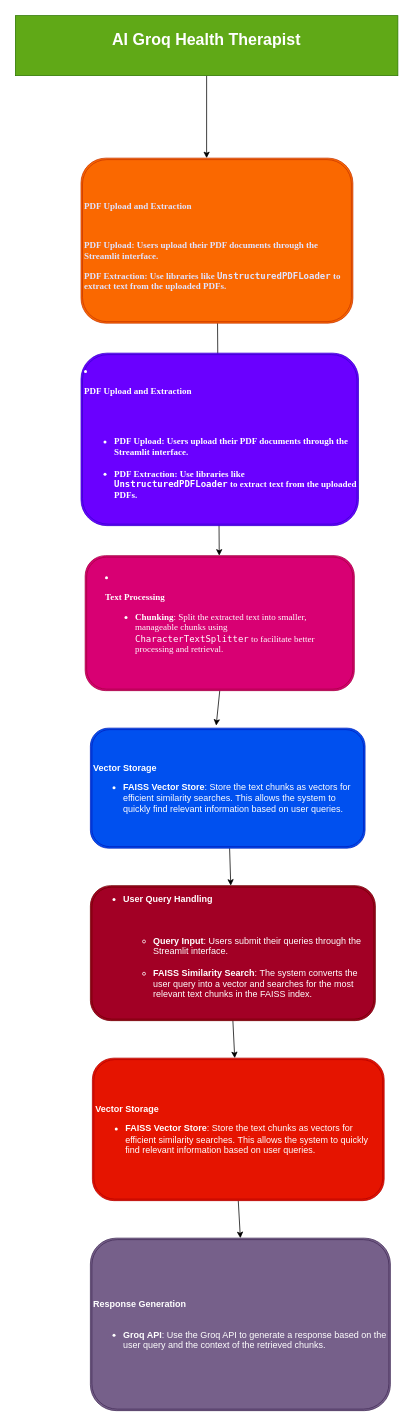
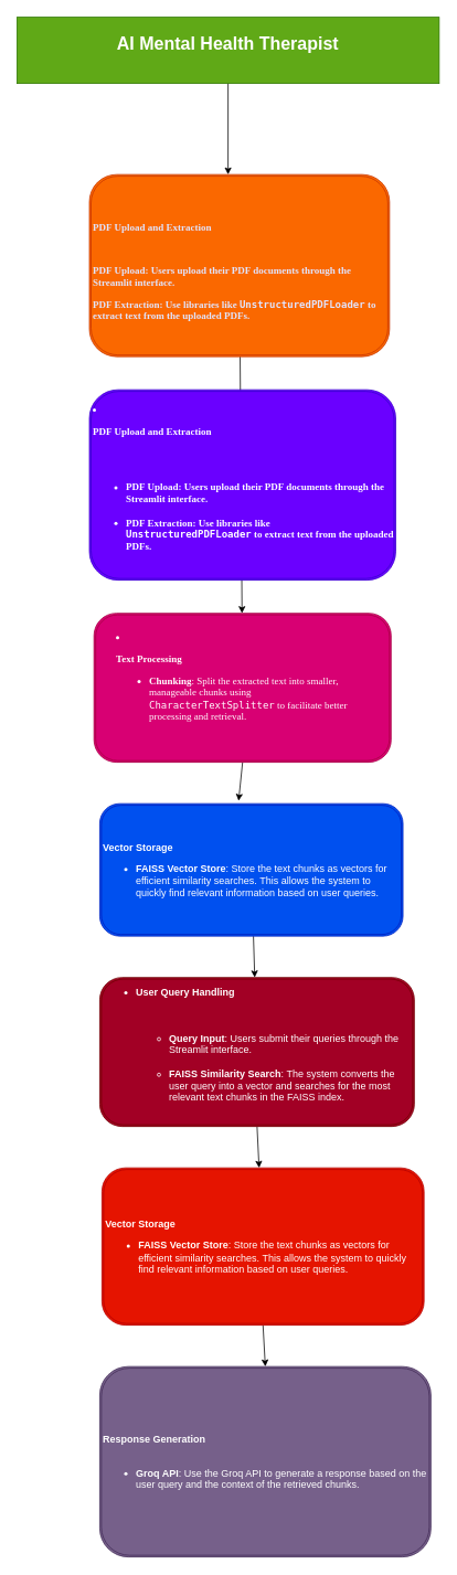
  <mxCell id="0" />
  <mxCell id="1" parent="0" />
  <mxCell id="2" style="edgeStyle=none;html=1;exitX=0.5;exitY=1;exitDx=0;exitDy=0;entryX=0.462;entryY=0;entryDx=0;entryDy=0;entryPerimeter=0;fontFamily=Tahoma;fontSize=11;fontColor=#E0E4FF;" edge="1" parent="1" source="3" target="5"><mxGeometry relative="1" as="geometry" /></mxCell>
- <mxCell id="3" value="&#10;&lt;b&gt;&lt;span style=&quot;font-size:16.0pt;&#10;font-family:&amp;quot;Calibri&amp;quot;,sans-serif;mso-ascii-theme-font:minor-latin;mso-fareast-font-family:&#10;&amp;quot;Segoe UI&amp;quot;;mso-hansi-theme-font:minor-latin;mso-bidi-font-family:&amp;quot;Segoe UI&amp;quot;;&#10;color:black;mso-themecolor:text1;mso-ansi-language:EN-US;mso-fareast-language:&#10;ZH-CN;mso-bidi-language:AR-SA&quot; lang=&quot;EN-US&quot;&gt;AI Groq Health Therapist &lt;/span&gt;&lt;/b&gt;&#10;&#10;&#10;&#10;" style="whiteSpace=wrap;html=1;fillColor=#60a917;fontColor=#ffffff;strokeColor=#2D7600;verticalAlign=top;" vertex="1" parent="1"><mxGeometry x="20" y="20" width="510" height="80" as="geometry" /></mxCell>
+ <mxCell id="3" value="&#10;&lt;b&gt;&lt;span style=&quot;font-size:16.0pt;&#10;font-family:&amp;quot;Calibri&amp;quot;,sans-serif;mso-ascii-theme-font:minor-latin;mso-fareast-font-family:&#10;&amp;quot;Segoe UI&amp;quot;;mso-hansi-theme-font:minor-latin;mso-bidi-font-family:&amp;quot;Segoe UI&amp;quot;;&#10;color:black;mso-themecolor:text1;mso-ansi-language:EN-US;mso-fareast-language:&#10;ZH-CN;mso-bidi-language:AR-SA&quot; lang=&quot;EN-US&quot;&gt;AI Mental Health Therapist &lt;/span&gt;&lt;/b&gt;&#10;&#10;&#10;&#10;" style="whiteSpace=wrap;html=1;fillColor=#60a917;fontColor=#ffffff;strokeColor=#2D7600;verticalAlign=top;" vertex="1" parent="1"><mxGeometry x="20" y="20" width="510" height="80" as="geometry" /></mxCell>
  <mxCell id="4" style="edgeStyle=none;html=1;fontFamily=Tahoma;fontSize=12;fontColor=#ffffff;" edge="1" parent="1" source="5" target="7"><mxGeometry relative="1" as="geometry" /></mxCell>
  <mxCell id="5" value="&lt;br&gt;&lt;p&gt;&lt;strong&gt;PDF Upload and Extraction&lt;/strong&gt;&lt;/p&gt;&lt;p&gt;&lt;strong style=&quot;background-color: initial;&quot;&gt;&lt;br&gt;&lt;/strong&gt;&lt;/p&gt;&lt;p&gt;&lt;strong style=&quot;background-color: initial;&quot;&gt;PDF Upload&lt;/strong&gt;&lt;span style=&quot;background-color: initial;&quot;&gt;: Users upload their PDF documents through the Streamlit interface.&lt;/span&gt;&lt;/p&gt;&lt;p&gt;&lt;strong style=&quot;background-color: initial;&quot;&gt;PDF Extraction&lt;/strong&gt;&lt;span style=&quot;background-color: initial;&quot;&gt;: Use libraries like &lt;/span&gt;&lt;code&gt;UnstructuredPDFLoader&lt;/code&gt;&lt;span style=&quot;background-color: initial;&quot;&gt; to extract text from the uploaded PDFs.&lt;/span&gt;&lt;/p&gt;" style="shape=ext;double=1;rounded=1;whiteSpace=wrap;html=1;shadow=0;glass=0;fillStyle=auto;strokeColor=#C73500;fontFamily=Tahoma;fontSize=12;fontColor=#E0E4FF;fillColor=#fa6800;fontStyle=1;align=left;" vertex="1" parent="1"><mxGeometry x="107.5" y="210" width="362.5" height="220" as="geometry" /></mxCell>
  <mxCell id="6" style="edgeStyle=none;html=1;exitX=0.5;exitY=1;exitDx=0;exitDy=0;entryX=0.458;entryY=-0.021;entryDx=0;entryDy=0;entryPerimeter=0;fontFamily=Helvetica;fontSize=12;fontColor=#ffffff;" edge="1" parent="1" source="7" target="9"><mxGeometry relative="1" as="geometry" /></mxCell>
  <mxCell id="7" value="" style="shape=ext;double=1;rounded=1;whiteSpace=wrap;html=1;shadow=0;glass=0;fillStyle=auto;strokeColor=#A50040;fontFamily=Helvetica;fontSize=12;fontColor=#ffffff;fillColor=#d80073;" vertex="1" parent="1"><mxGeometry x="113.04" y="740" width="358.91" height="180" as="geometry" /></mxCell>
  <mxCell id="8" style="edgeStyle=none;html=1;fontFamily=Tahoma;fontSize=11;fontColor=#E0E4FF;" edge="1" parent="1" source="9" target="16"><mxGeometry relative="1" as="geometry" /></mxCell>
  <mxCell id="9" value="&lt;br style=&quot;font-size: 11px;&quot;&gt;&lt;p&gt;&lt;strong&gt;Vector Storage&lt;/strong&gt;&lt;/p&gt;&lt;ul&gt;&lt;li&gt;&lt;strong&gt;FAISS Vector Store&lt;/strong&gt;: Store the text chunks as vectors for efficient similarity searches. This allows the system to quickly find relevant information based on user queries.&lt;/li&gt;&lt;/ul&gt;&lt;br&gt;" style="shape=ext;double=1;rounded=1;whiteSpace=wrap;html=1;shadow=0;glass=0;fillStyle=auto;strokeColor=#001DBC;fontFamily=Helvetica;fontSize=12;fontColor=#ffffff;fillColor=#0050ef;align=left;" vertex="1" parent="1"><mxGeometry x="120" y="970" width="366.25" height="160" as="geometry" /></mxCell>
  <mxCell id="10" value="&lt;li&gt;&lt;p&gt;&lt;strong&gt;Text Processing&lt;/strong&gt;&lt;/p&gt;&lt;ul&gt;&lt;li&gt;&lt;strong&gt;Chunking&lt;/strong&gt;: Split the extracted text into smaller, manageable chunks using &lt;code&gt;CharacterTextSplitter&lt;/code&gt; to facilitate better processing and retrieval.&lt;/li&gt;&lt;br&gt;&lt;/ul&gt;&lt;br&gt;&lt;/li&gt;&lt;br&gt;&lt;li&gt;&lt;/li&gt;" style="text;whiteSpace=wrap;html=1;fontSize=12;fontFamily=Tahoma;fontColor=#ffffff;align=left;" vertex="1" parent="1"><mxGeometry x="137.9" y="755" width="309.21" height="150" as="geometry" /></mxCell>
  <mxCell id="11" style="edgeStyle=none;html=1;exitX=0.5;exitY=1;exitDx=0;exitDy=0;entryX=0.5;entryY=0;entryDx=0;entryDy=0;fontFamily=Tahoma;fontSize=11;fontColor=#E0E4FF;" edge="1" parent="1" source="12" target="13"><mxGeometry relative="1" as="geometry" /></mxCell>
  <mxCell id="12" value="&lt;br style=&quot;font-size: 11px;&quot;&gt;&lt;p&gt;&lt;strong&gt;Vector Storage&lt;/strong&gt;&lt;/p&gt;&lt;ul&gt;&lt;li&gt;&lt;strong&gt;FAISS Vector Store&lt;/strong&gt;: Store the text chunks as vectors for efficient similarity searches. This allows the system to quickly find relevant information based on user queries.&lt;/li&gt;&lt;/ul&gt;&lt;br&gt;" style="shape=ext;double=1;rounded=1;whiteSpace=wrap;html=1;shadow=0;glass=0;fillStyle=auto;strokeColor=#B20000;fontFamily=Helvetica;fontSize=12;fontColor=#ffffff;fillColor=#e51400;align=left;" vertex="1" parent="1"><mxGeometry x="122.66" y="1410" width="389.06" height="190" as="geometry" /></mxCell>
  <mxCell id="13" value="&lt;br&gt;&lt;p&gt;&lt;strong&gt;Response Generation&lt;/strong&gt;&lt;/p&gt;&lt;ul&gt;&lt;br&gt;&lt;li&gt;&lt;strong&gt;Groq API&lt;/strong&gt;: Use the Groq API to generate a response based on the user query and the context of the retrieved chunks.&lt;/li&gt;&lt;/ul&gt;&lt;br&gt;" style="shape=ext;double=1;rounded=1;whiteSpace=wrap;html=1;shadow=0;glass=0;fillStyle=auto;strokeColor=#432D57;fontFamily=Helvetica;fontSize=12;fontColor=#ffffff;fillColor=#76608a;align=left;" vertex="1" parent="1"><mxGeometry x="120" y="1650" width="400" height="230" as="geometry" /></mxCell>
  <mxCell id="14" value="&lt;li&gt;&lt;p&gt;&lt;strong&gt;&lt;br&gt;&lt;/strong&gt;&lt;/p&gt;&lt;/li&gt;&lt;li&gt;&lt;p&gt;&lt;strong&gt;PDF Upload and Extraction&lt;/strong&gt;&lt;/p&gt;&lt;br&gt;&lt;ul&gt;&lt;br&gt;&lt;li&gt;&lt;strong&gt;PDF Upload&lt;/strong&gt;: Users upload their PDF documents through the Streamlit interface.&lt;/li&gt;&lt;br&gt;&lt;li&gt;&lt;strong&gt;PDF Extraction&lt;/strong&gt;: Use libraries like &lt;code&gt;UnstructuredPDFLoader&lt;/code&gt; to extract text from the uploaded PDFs.&lt;/li&gt;&lt;br&gt;&lt;/ul&gt;&lt;br&gt;&lt;/li&gt;&lt;br&gt;&lt;li&gt;&lt;/li&gt;" style="shape=ext;double=1;rounded=1;whiteSpace=wrap;html=1;shadow=0;glass=0;fillStyle=auto;fontFamily=Tahoma;fontSize=12;fontStyle=1;align=left;fillColor=#6a00ff;fontColor=#ffffff;strokeColor=#3700CC;" vertex="1" parent="1"><mxGeometry x="107.5" y="470" width="370" height="230" as="geometry" /></mxCell>
  <mxCell id="15" style="edgeStyle=none;html=1;exitX=0.5;exitY=1;exitDx=0;exitDy=0;fontFamily=Tahoma;fontSize=11;fontColor=#E0E4FF;" edge="1" parent="1" source="16" target="12"><mxGeometry relative="1" as="geometry" /></mxCell>
  <mxCell id="16" value="&lt;br&gt;&lt;ul&gt;&lt;li&gt;&lt;li&gt;&lt;p&gt;&lt;strong&gt;User Query Handling&lt;/strong&gt;&lt;/p&gt;&lt;br/&gt;&lt;ul&gt;&lt;br/&gt;&lt;li&gt;&lt;strong&gt;Query Input&lt;/strong&gt;: Users submit their queries through the Streamlit interface.&lt;/li&gt;&lt;br/&gt;&lt;li&gt;&lt;strong&gt;FAISS Similarity Search&lt;/strong&gt;: The system converts the user query into a vector and searches for the most relevant text chunks in the FAISS index.&lt;/li&gt;&lt;br/&gt;&lt;/ul&gt;&lt;br/&gt;&lt;/li&gt;&lt;br/&gt;&lt;li&gt;&lt;/li&gt;&lt;/li&gt;&lt;/ul&gt;" style="shape=ext;double=1;rounded=1;whiteSpace=wrap;html=1;shadow=0;glass=0;fillStyle=auto;strokeColor=#6F0000;fontFamily=Helvetica;fontSize=12;fontColor=#ffffff;fillColor=#a20025;align=left;" vertex="1" parent="1"><mxGeometry x="120" y="1180" width="380" height="180" as="geometry" /></mxCell>
